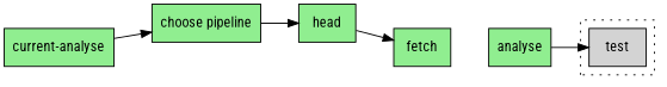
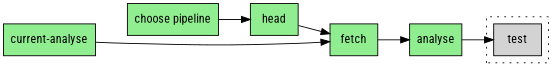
  digraph {
    fontname="Roboto Condensed"
    rankdir=LR
    node [fillcolor="#90ee90" fontname="Roboto Condensed" shape=box style=filled]
    edge [fontname="Roboto Condensed"]
    n1 [fillcolor="#d3d3d3" label=test]
    n2 [label="current-analyse"]
    n3 [label="choose pipeline"]
    n4 [label=head]
    n5 [label=fetch]
    n6 [label=analyse]
    subgraph cluster_1 {
      style=dotted
      n1
    }
-   n2 -> n3
+   n2 -> n5
    n3 -> n4
    n4 -> n5
+   n5 -> n6
    n6 -> n1
  }
